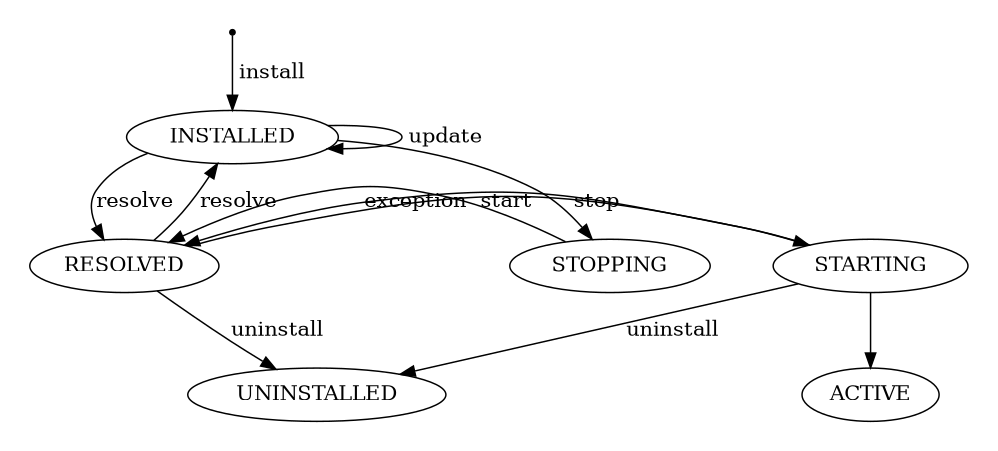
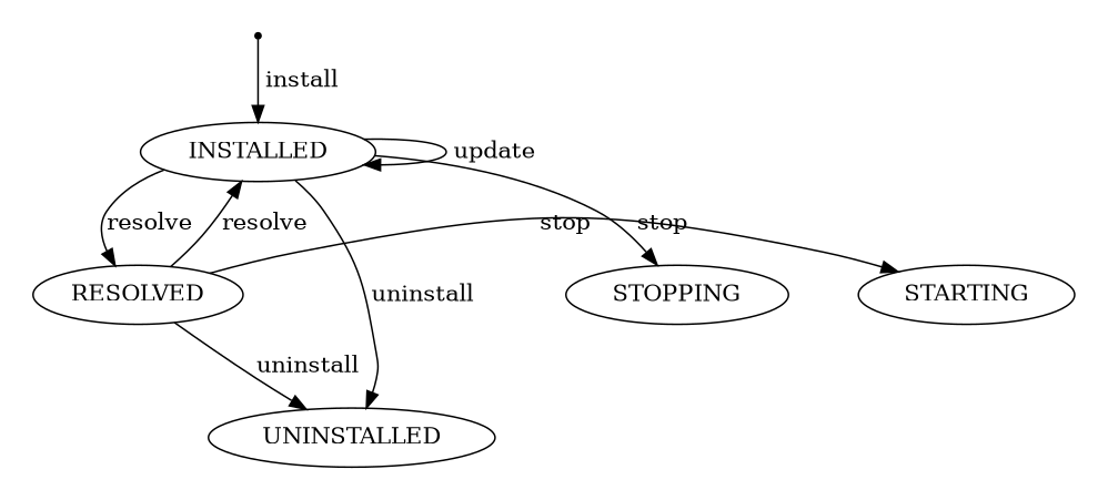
  digraph {
    nodesep=.60
    o [shape=point]
    n2 [label=" INSTALLED "]
    n3 [label=RESOLVED]
    n4 [label=" UNINSTALLED "]
    n5 [label=" STARTING "]
-   n6 [label=ACTIVE]
    n7 [label=" STOPPING "]
    subgraph cluster_1 {
      color=white
      o
      n2
      n3
      n4
    }
    subgraph cluster_2 {
      color=white
      n5
-     n6
      n7
    }
    o -> n2 [label=" install "]
    n2 -> n2 [label=" update"]
    n2 -> n3 [label=resolve]
-   n5 -> n4 [label="uninstall "]
+   n2 -> n4 [label="uninstall "]
    n2 -> n7 [label=" stop"]
    n3 -> n2 [label=resolve]
    n3 -> n4 [label="uninstall "]
-   n3 -> n5 [label=start]
-   n5 -> n3 [label=exception]
-   n5 -> n6
-   n7 -> n3
+   n3 -> n5 [label=" stop"]
  }
